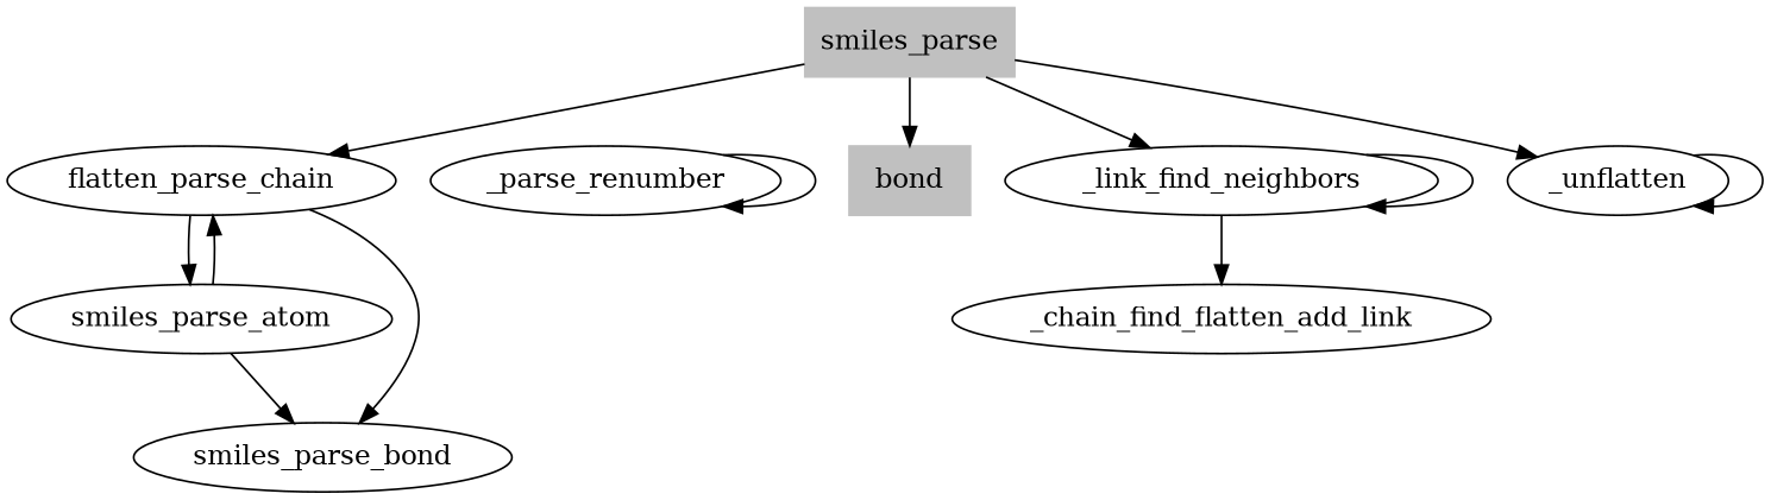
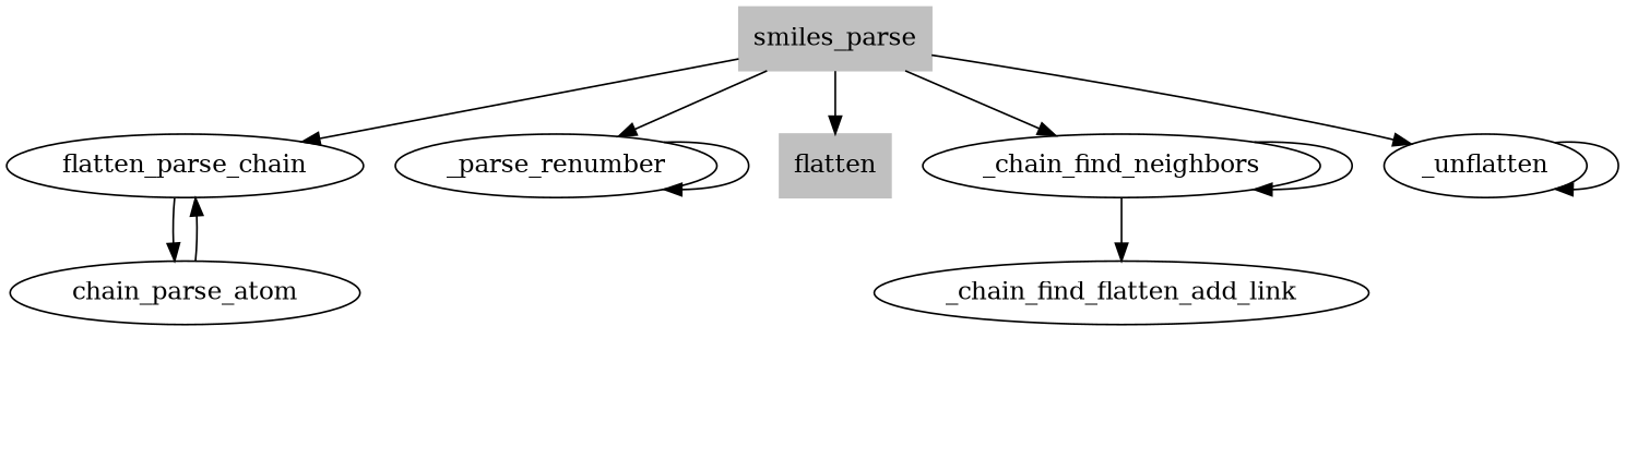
  digraph {
    smiles_parse [color=grey shape=rectangle style=filled]
    n2 [label=flatten_parse_chain]
    n3 [label=_parse_renumber]
-   flatten [color=grey shape=rectangle style=filled label=bond]
-   _chain_find_neighbors [label=_link_find_neighbors]
+   flatten [color=grey shape=rectangle style=filled]
+   _chain_find_neighbors
    _unflatten
-   smiles_parse_atom
-   smiles_parse_bond
+   smiles_parse_atom [label=chain_parse_atom]
    n9 [label=_chain_find_flatten_add_link]
    smiles_parse -> n2
+   smiles_parse -> n3
    smiles_parse -> flatten
    smiles_parse -> _chain_find_neighbors
    smiles_parse -> _unflatten
    n2 -> smiles_parse_atom
-   n2 -> smiles_parse_bond
    n3 -> n3
    _chain_find_neighbors -> _chain_find_neighbors
    _chain_find_neighbors -> n9
    _unflatten -> _unflatten
    smiles_parse_atom -> n2
-   smiles_parse_atom -> smiles_parse_bond
  }
